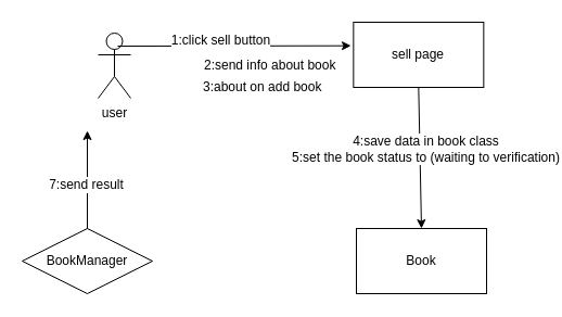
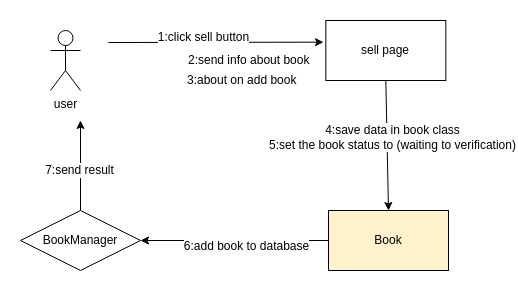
  <mxCell id="0" />
  <mxCell id="1" parent="0" />
  <mxCell id="2" value="&lt;span&gt;BookManager&lt;/span&gt;" style="rhombus;whiteSpace=wrap;html=1;" parent="1" vertex="1"><mxGeometry x="20" y="210" width="120" height="60" as="geometry" /></mxCell>
  <mxCell id="3" value="sell page" style="rounded=0;whiteSpace=wrap;html=1;" parent="1" vertex="1"><mxGeometry x="325.333" y="20" width="120" height="60" as="geometry" /></mxCell>
- <mxCell id="4" value="Book" style="rounded=0;whiteSpace=wrap;html=1;" parent="1" vertex="1"><mxGeometry x="328" y="210" width="120" height="60" as="geometry" /></mxCell>
+ <mxCell id="4" value="Book" style="rounded=0;whiteSpace=wrap;html=1;fillColor=#fff2cc;" parent="1" vertex="1"><mxGeometry x="328" y="210" width="120" height="60" as="geometry" /></mxCell>
+ <mxCell id="5" value="" style="endArrow=classic;html=1;exitX=0;exitY=0.5;exitDx=0;exitDy=0;entryX=1;entryY=0.5;entryDx=0;entryDy=0;" parent="1" edge="1" target="2" source="4"><mxGeometry width="50" height="50" relative="1" as="geometry"><mxPoint x="221" y="340" as="sourcePoint" /><mxPoint x="341" y="340" as="targetPoint" /></mxGeometry></mxCell>
+ <mxCell id="6" value="6:add book to database&lt;br&gt;" style="text;html=1;resizable=0;points=[];align=center;verticalAlign=middle;labelBackgroundColor=#ffffff;" parent="5" vertex="1" connectable="0"><mxGeometry x="-0.118" y="5" relative="1" as="geometry"><mxPoint as="offset" /></mxGeometry></mxCell>
  <mxCell id="7" value="" style="endArrow=classic;html=1;exitX=0.5;exitY=0;exitDx=0;exitDy=0;" parent="1" edge="1" source="2"><mxGeometry width="50" height="50" relative="1" as="geometry"><mxPoint x="487.5" y="290" as="sourcePoint" /><mxPoint x="80" y="120" as="targetPoint" /></mxGeometry></mxCell>
  <mxCell id="8" value="7:send result" style="text;html=1;resizable=0;points=[];align=center;verticalAlign=middle;labelBackgroundColor=#ffffff;" parent="7" vertex="1" connectable="0"><mxGeometry x="-0.118" y="5" relative="1" as="geometry"><mxPoint x="3" y="-0.5" as="offset" /></mxGeometry></mxCell>
- <mxCell id="9" value="user" style="shape=umlActor;verticalLabelPosition=bottom;labelBackgroundColor=#ffffff;verticalAlign=top;html=1;outlineConnect=0;" vertex="1" parent="1"><mxGeometry x="90" y="30" width="30" height="60" as="geometry" /></mxCell>
+ <mxCell id="9" value="user" style="shape=umlActor;verticalLabelPosition=bottom;labelBackgroundColor=#ffffff;verticalAlign=top;html=1;outlineConnect=0;" vertex="1" parent="1"><mxGeometry x="50" y="30" width="30" height="60" as="geometry" /></mxCell>
  <mxCell id="10" value="" style="endArrow=classic;html=1;" edge="1" parent="1"><mxGeometry width="50" height="50" relative="1" as="geometry"><mxPoint x="108" y="42" as="sourcePoint" /><mxPoint x="323" y="41.667" as="targetPoint" /></mxGeometry></mxCell>
  <mxCell id="11" value="1:click sell button&lt;br&gt;" style="text;html=1;resizable=0;points=[];align=center;verticalAlign=middle;labelBackgroundColor=#ffffff;" vertex="1" connectable="0" parent="10"><mxGeometry x="-0.118" y="5" relative="1" as="geometry"><mxPoint as="offset" /></mxGeometry></mxCell>
  <mxCell id="12" value="&lt;span&gt;2:send info about book&lt;/span&gt;" style="text;html=1;resizable=0;points=[];autosize=1;align=left;verticalAlign=top;spacingTop=-4;" vertex="1" parent="1"><mxGeometry x="185.5" y="50" width="140" height="20" as="geometry" /></mxCell>
  <mxCell id="13" value="&lt;span&gt;3:about on add book&lt;/span&gt;" style="text;html=1;resizable=0;points=[];autosize=1;align=left;verticalAlign=top;spacingTop=-4;" vertex="1" parent="1"><mxGeometry x="185" y="70" width="120" height="20" as="geometry" /></mxCell>
  <mxCell id="14" value="" style="endArrow=classic;html=1;exitX=0.5;exitY=1;exitDx=0;exitDy=0;" edge="1" parent="1" source="3"><mxGeometry width="50" height="50" relative="1" as="geometry"><mxPoint x="231.5" y="190.5" as="sourcePoint" /><mxPoint x="388" y="210" as="targetPoint" /></mxGeometry></mxCell>
  <mxCell id="15" value="4:save data&amp;nbsp;in book class&lt;br&gt;5:set the book status to&amp;nbsp;(waiting to verification)&lt;br&gt;" style="text;html=1;resizable=0;points=[];align=center;verticalAlign=middle;labelBackgroundColor=#ffffff;" vertex="1" connectable="0" parent="14"><mxGeometry x="-0.118" y="5" relative="1" as="geometry"><mxPoint as="offset" /></mxGeometry></mxCell>
